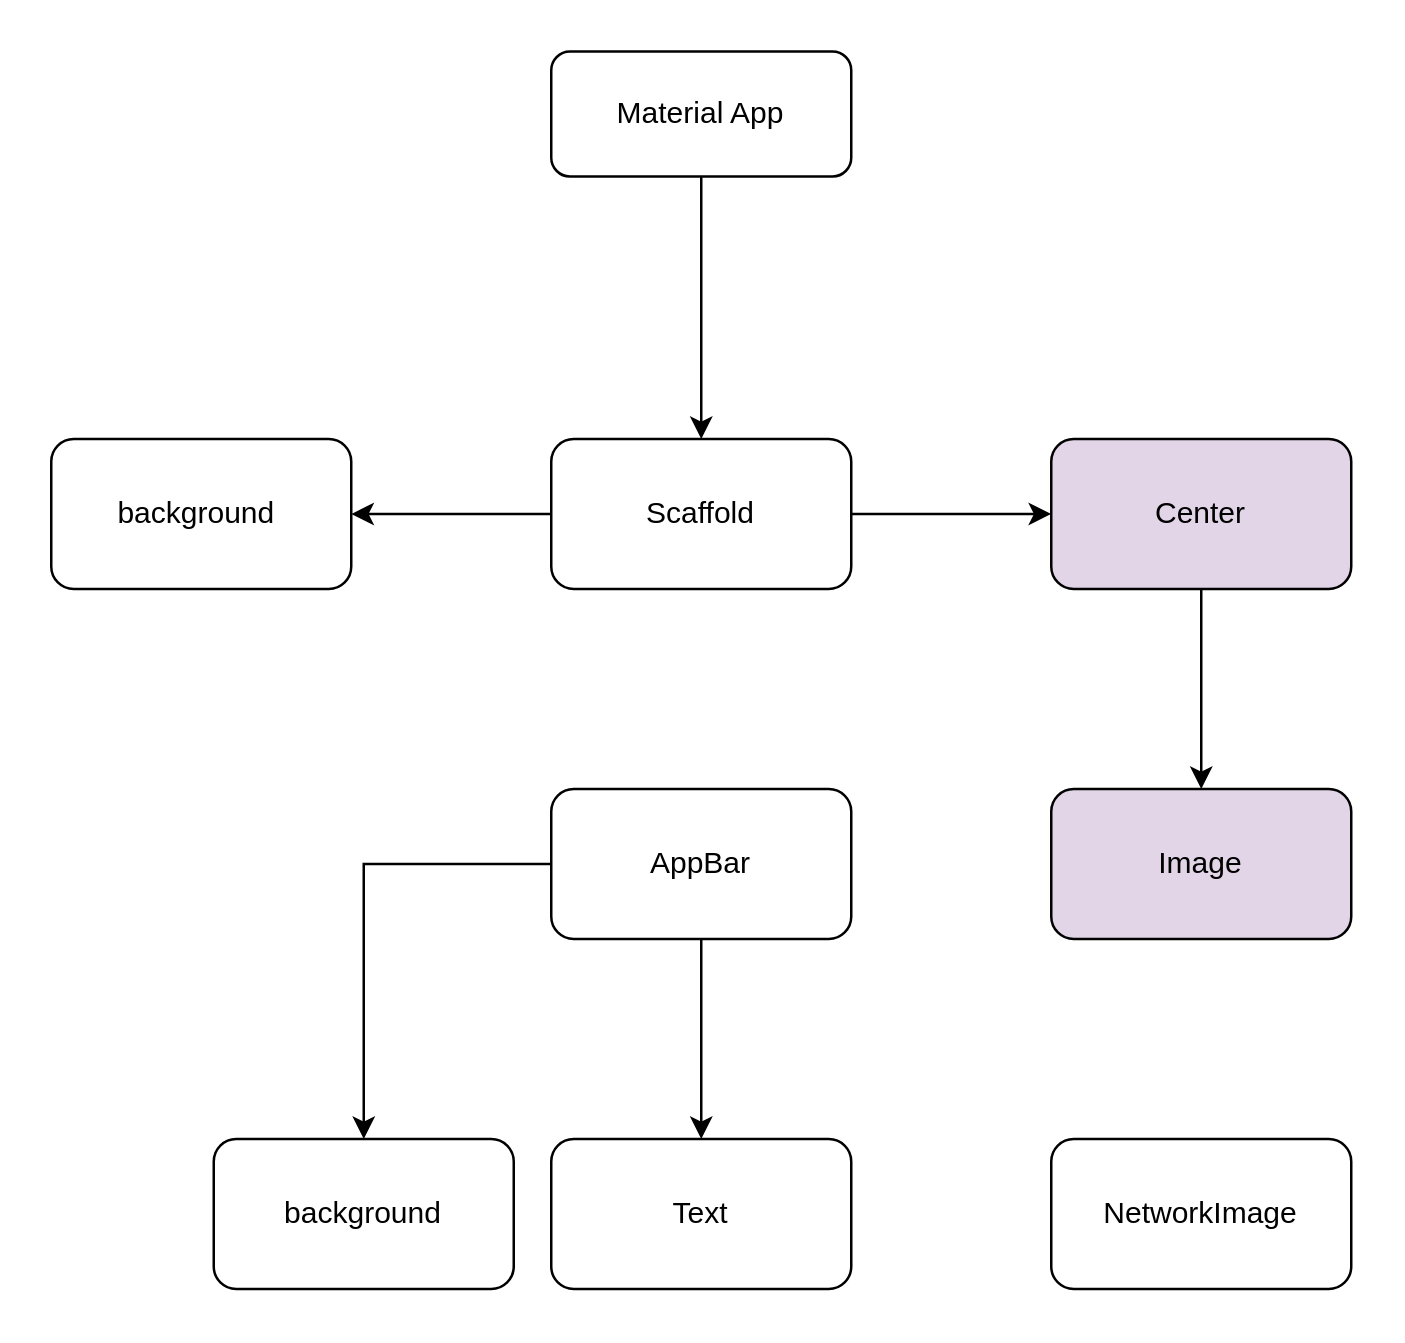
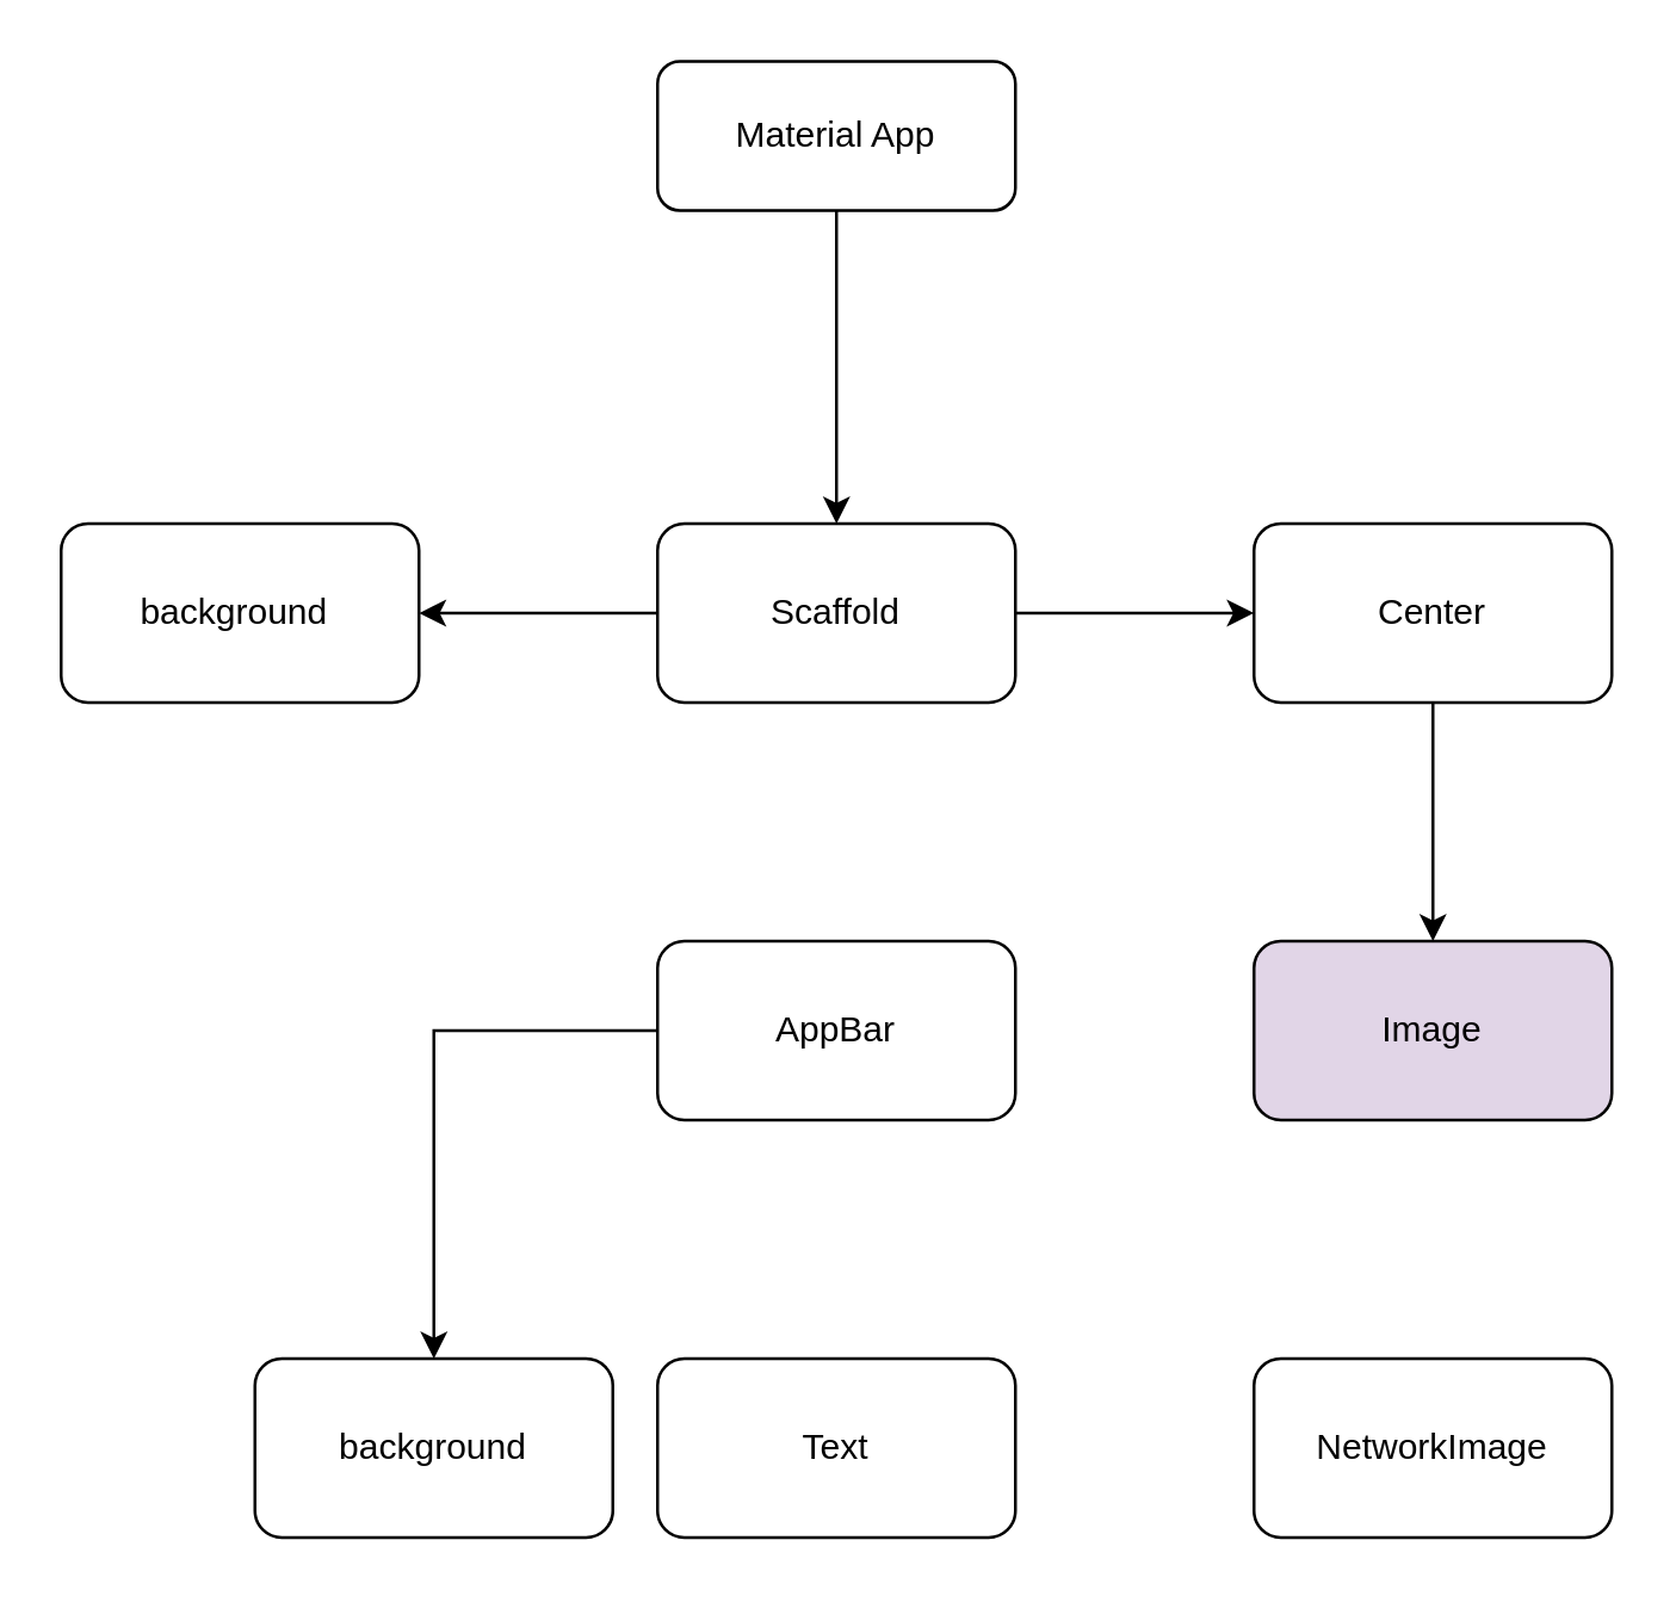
  <mxCell id="0" />
  <mxCell id="1" parent="0" />
  <mxCell id="2" value="" style="edgeStyle=orthogonalEdgeStyle;rounded=0;orthogonalLoop=1;jettySize=auto;html=1;" edge="1" parent="1" source="3" target="6"><mxGeometry relative="1" as="geometry" /></mxCell>
  <mxCell id="3" value="Material App" style="rounded=1;whiteSpace=wrap;html=1;" vertex="1" parent="1"><mxGeometry x="220" y="20" width="120" height="50" as="geometry" /></mxCell>
  <mxCell id="4" value="" style="edgeStyle=orthogonalEdgeStyle;rounded=0;orthogonalLoop=1;jettySize=auto;html=1;" edge="1" parent="1" source="6" target="11"><mxGeometry relative="1" as="geometry" /></mxCell>
  <mxCell id="5" value="" style="edgeStyle=orthogonalEdgeStyle;rounded=0;orthogonalLoop=1;jettySize=auto;html=1;" edge="1" parent="1" source="6" target="12"><mxGeometry relative="1" as="geometry" /></mxCell>
  <mxCell id="6" value="Scaffold&lt;br&gt;" style="whiteSpace=wrap;html=1;rounded=1;" vertex="1" parent="1"><mxGeometry x="220" y="175" width="120" height="60" as="geometry" /></mxCell>
- <mxCell id="7" value="" style="edgeStyle=orthogonalEdgeStyle;rounded=0;orthogonalLoop=1;jettySize=auto;html=1;" edge="1" parent="1" source="9" target="15"><mxGeometry relative="1" as="geometry" /></mxCell>
  <mxCell id="8" value="" style="edgeStyle=orthogonalEdgeStyle;rounded=0;orthogonalLoop=1;jettySize=auto;html=1;" edge="1" parent="1" source="9" target="16"><mxGeometry relative="1" as="geometry" /></mxCell>
  <mxCell id="9" value="AppBar&lt;br&gt;" style="whiteSpace=wrap;html=1;rounded=1;" vertex="1" parent="1"><mxGeometry x="220" y="315" width="120" height="60" as="geometry" /></mxCell>
  <mxCell id="10" value="" style="edgeStyle=orthogonalEdgeStyle;rounded=0;orthogonalLoop=1;jettySize=auto;html=1;" edge="1" parent="1" source="11" target="13"><mxGeometry relative="1" as="geometry" /></mxCell>
- <mxCell id="11" value="Center&lt;br&gt;" style="whiteSpace=wrap;html=1;rounded=1;fillColor=#e1d5e7;" vertex="1" parent="1"><mxGeometry x="420" y="175" width="120" height="60" as="geometry" /></mxCell>
+ <mxCell id="11" value="Center&lt;br&gt;" style="whiteSpace=wrap;html=1;rounded=1;" vertex="1" parent="1"><mxGeometry x="420" y="175" width="120" height="60" as="geometry" /></mxCell>
  <mxCell id="12" value="background&amp;nbsp;" style="whiteSpace=wrap;html=1;rounded=1;" vertex="1" parent="1"><mxGeometry x="20" y="175" width="120" height="60" as="geometry" /></mxCell>
  <mxCell id="13" value="Image&lt;br&gt;" style="whiteSpace=wrap;html=1;rounded=1;fillColor=#e1d5e7;" vertex="1" parent="1"><mxGeometry x="420" y="315" width="120" height="60" as="geometry" /></mxCell>
  <mxCell id="14" value="NetworkImage&lt;br&gt;" style="whiteSpace=wrap;html=1;rounded=1;" vertex="1" parent="1"><mxGeometry x="420" y="455" width="120" height="60" as="geometry" /></mxCell>
  <mxCell id="15" value="Text&lt;br&gt;" style="whiteSpace=wrap;html=1;rounded=1;" vertex="1" parent="1"><mxGeometry x="220" y="455" width="120" height="60" as="geometry" /></mxCell>
  <mxCell id="16" value="background" style="whiteSpace=wrap;html=1;rounded=1;" vertex="1" parent="1"><mxGeometry x="85" y="455" width="120" height="60" as="geometry" /></mxCell>
